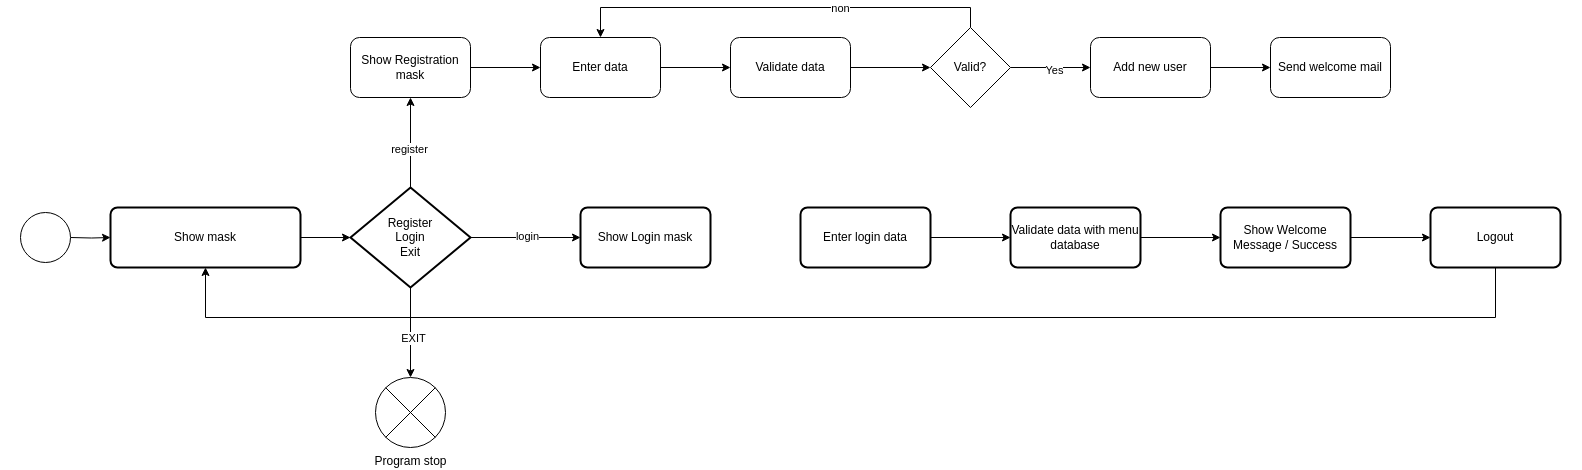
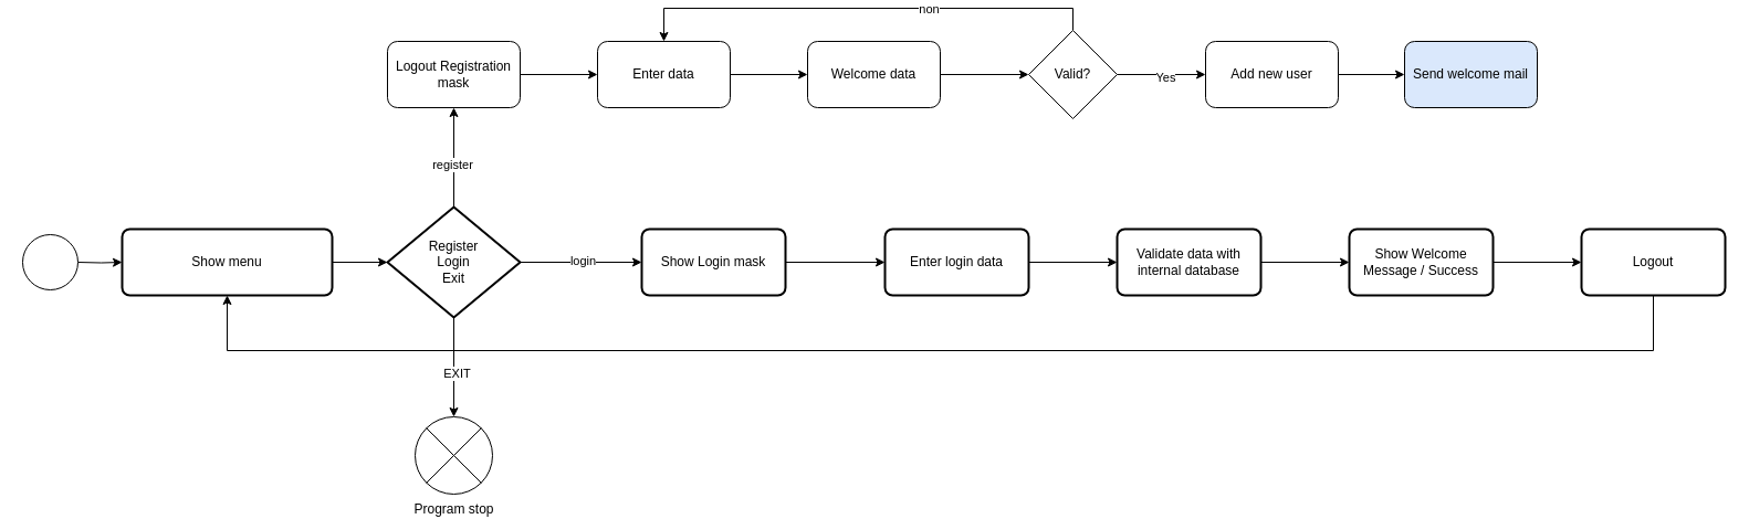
  <mxCell id="0" />
  <mxCell id="1" parent="0" />
  <mxCell id="2" value="" style="edgeStyle=orthogonalEdgeStyle;rounded=0;orthogonalLoop=1;jettySize=auto;html=1;" edge="1" parent="1" target="4"><mxGeometry relative="1" as="geometry"><mxPoint x="70" y="230" as="sourcePoint" /></mxGeometry></mxCell>
  <mxCell id="3" value="" style="edgeStyle=orthogonalEdgeStyle;rounded=0;orthogonalLoop=1;jettySize=auto;html=1;" edge="1" parent="1" source="4" target="11"><mxGeometry relative="1" as="geometry" /></mxCell>
- <mxCell id="4" value="Show mask" style="rounded=1;whiteSpace=wrap;html=1;absoluteArcSize=1;arcSize=14;strokeWidth=2;" vertex="1" parent="1"><mxGeometry x="110" y="200" width="190" height="60" as="geometry" /></mxCell>
+ <mxCell id="4" value="Show menu" style="rounded=1;whiteSpace=wrap;html=1;absoluteArcSize=1;arcSize=14;strokeWidth=2;" vertex="1" parent="1"><mxGeometry x="110" y="200" width="190" height="60" as="geometry" /></mxCell>
  <mxCell id="5" value="" style="edgeStyle=orthogonalEdgeStyle;rounded=0;orthogonalLoop=1;jettySize=auto;html=1;" edge="1" parent="1" source="11" target="12"><mxGeometry relative="1" as="geometry" /></mxCell>
  <mxCell id="6" value="EXIT" style="edgeLabel;html=1;align=center;verticalAlign=middle;resizable=0;points=[];" vertex="1" connectable="0" parent="5"><mxGeometry x="0.111" y="2" relative="1" as="geometry"><mxPoint as="offset" /></mxGeometry></mxCell>
  <mxCell id="7" value="" style="edgeStyle=orthogonalEdgeStyle;rounded=0;orthogonalLoop=1;jettySize=auto;html=1;" edge="1" parent="1" source="11" target="14"><mxGeometry relative="1" as="geometry" /></mxCell>
  <mxCell id="8" value="register" style="edgeLabel;html=1;align=center;verticalAlign=middle;resizable=0;points=[];" vertex="1" connectable="0" parent="7"><mxGeometry x="-0.133" y="2" relative="1" as="geometry"><mxPoint as="offset" /></mxGeometry></mxCell>
  <mxCell id="9" value="" style="edgeStyle=orthogonalEdgeStyle;rounded=0;orthogonalLoop=1;jettySize=auto;html=1;" edge="1" parent="1" source="11" target="16"><mxGeometry relative="1" as="geometry" /></mxCell>
  <mxCell id="10" value="login" style="edgeLabel;html=1;align=center;verticalAlign=middle;resizable=0;points=[];" vertex="1" connectable="0" parent="9"><mxGeometry x="0.018" y="2" relative="1" as="geometry"><mxPoint as="offset" /></mxGeometry></mxCell>
  <mxCell id="11" value="&lt;div&gt;Register&lt;/div&gt;&lt;div&gt;Login&lt;/div&gt;&lt;div&gt;Exit&lt;br&gt;&lt;/div&gt;" style="strokeWidth=2;html=1;shape=mxgraph.flowchart.decision;whiteSpace=wrap;" vertex="1" parent="1"><mxGeometry x="350" y="180" width="120" height="100" as="geometry" /></mxCell>
  <mxCell id="12" value="Program stop" style="verticalLabelPosition=bottom;verticalAlign=top;html=1;shape=mxgraph.flowchart.or;" vertex="1" parent="1"><mxGeometry x="375" y="370" width="70" height="70" as="geometry" /></mxCell>
  <mxCell id="13" value="" style="edgeStyle=orthogonalEdgeStyle;rounded=0;orthogonalLoop=1;jettySize=auto;html=1;" edge="1" parent="1" source="14" target="18"><mxGeometry relative="1" as="geometry" /></mxCell>
- <mxCell id="14" value="Show Registration mask" style="rounded=1;whiteSpace=wrap;html=1;" vertex="1" parent="1"><mxGeometry x="350" y="30" width="120" height="60" as="geometry" /></mxCell>
+ <mxCell id="14" value="Logout Registration mask" style="rounded=1;whiteSpace=wrap;html=1;" vertex="1" parent="1"><mxGeometry x="350" y="30" width="120" height="60" as="geometry" /></mxCell>
+ <mxCell id="15" value="" style="edgeStyle=orthogonalEdgeStyle;rounded=0;orthogonalLoop=1;jettySize=auto;html=1;" edge="1" parent="1" source="16" target="31"><mxGeometry relative="1" as="geometry" /></mxCell>
  <mxCell id="16" value="Show Login mask" style="rounded=1;whiteSpace=wrap;html=1;absoluteArcSize=1;arcSize=14;strokeWidth=2;" vertex="1" parent="1"><mxGeometry x="580" y="200" width="130" height="60" as="geometry" /></mxCell>
  <mxCell id="17" value="" style="edgeStyle=orthogonalEdgeStyle;rounded=0;orthogonalLoop=1;jettySize=auto;html=1;" edge="1" parent="1" source="18" target="20"><mxGeometry relative="1" as="geometry" /></mxCell>
  <mxCell id="18" value="Enter data" style="rounded=1;whiteSpace=wrap;html=1;" vertex="1" parent="1"><mxGeometry x="540" y="30" width="120" height="60" as="geometry" /></mxCell>
  <mxCell id="19" value="" style="edgeStyle=orthogonalEdgeStyle;rounded=0;orthogonalLoop=1;jettySize=auto;html=1;" edge="1" parent="1" source="20" target="25"><mxGeometry relative="1" as="geometry" /></mxCell>
- <mxCell id="20" value="Validate data" style="rounded=1;whiteSpace=wrap;html=1;" vertex="1" parent="1"><mxGeometry x="730" y="30" width="120" height="60" as="geometry" /></mxCell>
+ <mxCell id="20" value="Welcome data" style="rounded=1;whiteSpace=wrap;html=1;" vertex="1" parent="1"><mxGeometry x="730" y="30" width="120" height="60" as="geometry" /></mxCell>
  <mxCell id="21" style="edgeStyle=orthogonalEdgeStyle;rounded=0;orthogonalLoop=1;jettySize=auto;html=1;exitX=0.5;exitY=0;exitDx=0;exitDy=0;entryX=0.5;entryY=0;entryDx=0;entryDy=0;" edge="1" parent="1" source="25" target="18"><mxGeometry relative="1" as="geometry" /></mxCell>
  <mxCell id="22" value="non" style="edgeLabel;html=1;align=center;verticalAlign=middle;resizable=0;points=[];" vertex="1" connectable="0" parent="21"><mxGeometry x="-0.281" relative="1" as="geometry"><mxPoint as="offset" /></mxGeometry></mxCell>
  <mxCell id="23" value="" style="edgeStyle=orthogonalEdgeStyle;rounded=0;orthogonalLoop=1;jettySize=auto;html=1;" edge="1" parent="1" source="25" target="27"><mxGeometry relative="1" as="geometry" /></mxCell>
  <mxCell id="24" value="Yes" style="edgeLabel;html=1;align=center;verticalAlign=middle;resizable=0;points=[];" vertex="1" connectable="0" parent="23"><mxGeometry x="0.075" y="-2" relative="1" as="geometry"><mxPoint as="offset" /></mxGeometry></mxCell>
  <mxCell id="25" value="Valid?" style="rhombus;whiteSpace=wrap;html=1;" vertex="1" parent="1"><mxGeometry x="930" width="80" height="80" as="geometry" y="20" /></mxCell>
  <mxCell id="26" value="" style="edgeStyle=orthogonalEdgeStyle;rounded=0;orthogonalLoop=1;jettySize=auto;html=1;" edge="1" parent="1" source="27" target="29"><mxGeometry relative="1" as="geometry" /></mxCell>
  <mxCell id="27" value="Add new user" style="rounded=1;whiteSpace=wrap;html=1;" vertex="1" parent="1"><mxGeometry x="1090" y="30" width="120" height="60" as="geometry" /></mxCell>
  <mxCell id="28" value="" style="ellipse;whiteSpace=wrap;html=1;aspect=fixed;" vertex="1" parent="1"><mxGeometry x="20" y="205" width="50" height="50" as="geometry" /></mxCell>
- <mxCell id="29" value="Send welcome mail" style="rounded=1;whiteSpace=wrap;html=1;" vertex="1" parent="1"><mxGeometry x="1270" y="30" width="120" height="60" as="geometry" /></mxCell>
+ <mxCell id="29" value="Send welcome mail" style="rounded=1;whiteSpace=wrap;html=1;fillColor=#dae8fc;" vertex="1" parent="1"><mxGeometry x="1270" y="30" width="120" height="60" as="geometry" /></mxCell>
  <mxCell id="30" value="" style="edgeStyle=orthogonalEdgeStyle;rounded=0;orthogonalLoop=1;jettySize=auto;html=1;" edge="1" parent="1" source="31" target="33"><mxGeometry relative="1" as="geometry" /></mxCell>
  <mxCell id="31" value="Enter login data" style="rounded=1;whiteSpace=wrap;html=1;absoluteArcSize=1;arcSize=14;strokeWidth=2;" vertex="1" parent="1"><mxGeometry x="800" y="200" width="130" height="60" as="geometry" /></mxCell>
  <mxCell id="32" value="" style="edgeStyle=orthogonalEdgeStyle;rounded=0;orthogonalLoop=1;jettySize=auto;html=1;" edge="1" parent="1" source="33" target="35"><mxGeometry relative="1" as="geometry" /></mxCell>
- <mxCell id="33" value="Validate data with menu database" style="rounded=1;whiteSpace=wrap;html=1;absoluteArcSize=1;arcSize=14;strokeWidth=2;" vertex="1" parent="1"><mxGeometry x="1010" y="200" width="130" height="60" as="geometry" /></mxCell>
+ <mxCell id="33" value="Validate data with internal database" style="rounded=1;whiteSpace=wrap;html=1;absoluteArcSize=1;arcSize=14;strokeWidth=2;" vertex="1" parent="1"><mxGeometry x="1010" y="200" width="130" height="60" as="geometry" /></mxCell>
  <mxCell id="34" value="" style="edgeStyle=orthogonalEdgeStyle;rounded=0;orthogonalLoop=1;jettySize=auto;html=1;" edge="1" parent="1" source="35" target="37"><mxGeometry relative="1" as="geometry" /></mxCell>
  <mxCell id="35" value="Show Welcome Message / Success" style="rounded=1;whiteSpace=wrap;html=1;absoluteArcSize=1;arcSize=14;strokeWidth=2;" vertex="1" parent="1"><mxGeometry x="1220" y="200" width="130" height="60" as="geometry" /></mxCell>
  <mxCell id="36" style="edgeStyle=orthogonalEdgeStyle;rounded=0;orthogonalLoop=1;jettySize=auto;html=1;exitX=0.5;exitY=1;exitDx=0;exitDy=0;entryX=0.5;entryY=1;entryDx=0;entryDy=0;" edge="1" parent="1" source="37" target="4"><mxGeometry relative="1" as="geometry"><Array as="points"><mxPoint x="1495" y="310" /><mxPoint x="205" y="310" /></Array></mxGeometry></mxCell>
  <mxCell id="37" value="Logout" style="rounded=1;whiteSpace=wrap;html=1;absoluteArcSize=1;arcSize=14;strokeWidth=2;" vertex="1" parent="1"><mxGeometry x="1430" y="200" width="130" height="60" as="geometry" /></mxCell>
